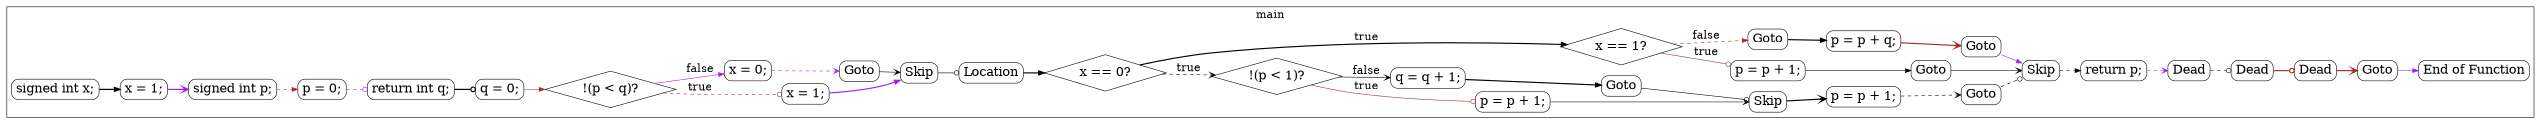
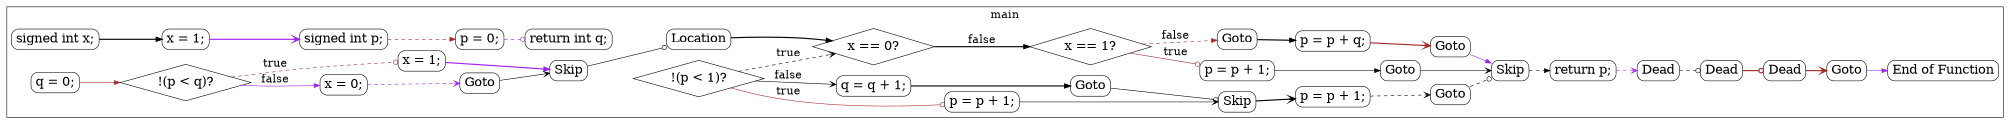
  digraph {
    color=black
    compound=true
    fontsize=20
    rankdir=LR
    node [fontsize=22 shape=Mrecord]
    edge [arrowhead=normal color=black style=solid]
    n1 [label="signed int x;"]
    n2 [label="x = 1;"]
    n3 [label="signed int p;"]
    n4 [label="p = 0;"]
    n5 [label="return int q;"]
    n6 [label="q = 0;"]
    n7 [label="!(p \< q)?" shape=diamond]
    n8 [label="x = 1;"]
    n9 [label="x = 0;"]
    n10 [label=Skip]
    n11 [label=Goto]
    n12 [label=Location]
    n13 [label="x == 0?" shape=diamond]
    n14 [label="!(p \< 1)?" shape=diamond]
    n15 [label="x == 1?" shape=diamond]
    n16 [label="p = p + 1;"]
    n17 [label="q = q + 1;"]
    n18 [label="p = p + 1;"]
    n19 [label=Goto]
    n20 [label=Skip]
    n21 [label=Goto]
    n22 [label=Goto]
    n23 [label="p = p + q;"]
    n24 [label="p = p + 1;"]
    n25 [label=Skip]
    n26 [label=Goto]
    n27 [label=Goto]
    n28 [label="return p;"]
    n29 [label=Dead]
    n30 [label=Dead]
    n31 [label=Dead]
    n32 [label=Goto]
    n33 [label="End of Function"]
    subgraph cluster_1 {
      label=main
      n1
      n2
      n3
      n4
      n5
      n6
      n7
      n8
      n9
      n10
      n11
      n12
      n13
      n14
      n15
      n16
      n17
      n18
      n19
      n20
      n21
      n22
      n23
      n24
      n25
      n26
      n27
      n28
      n29
      n30
      n31
      n32
      n33
    }
    n1 -> n2 [style=bold]
    n2 -> n3 [arrowhead=vee color=purple style=bold]
    n3 -> n4 [color=brown style=dashed]
    n4 -> n5 [arrowhead=odot color=purple style=dashed]
-   n5 -> n6 [arrowhead=odot style=bold]
    n6 -> n7 [color=brown]
    n7 -> n8 [arrowhead=odot color=brown fontsize=20 label=true style=dashed]
    n7 -> n9 [color=purple fontsize=20 label=false]
    n8 -> n10 [color=purple style=bold]
    n9 -> n11 [arrowhead=vee color=purple style=dashed]
    n10 -> n12 [arrowhead=odot]
    n11 -> n10 [arrowhead=vee]
    n12 -> n13 [style=bold]
-   n13 -> n14 [arrowhead=vee fontsize=20 label=true style=dashed]
-   n13 -> n15 [fontsize=20 label=true style=bold]
+   n14 -> n13 [arrowhead=vee fontsize=20 label=true style=dashed]
+   n13 -> n15 [fontsize=20 label=false style=bold]
    n14 -> n16 [arrowhead=odot color=brown fontsize=20 label=true]
    n14 -> n17 [arrowhead=vee fontsize=20 label=false]
    n15 -> n18 [arrowhead=odot color=brown fontsize=20 label=true]
    n15 -> n19 [color=brown fontsize=20 label=false style=dashed]
    n16 -> n20 [arrowhead=vee]
    n17 -> n21 [style=bold]
    n18 -> n22
    n19 -> n23 [style=bold]
    n20 -> n24 [arrowhead=vee style=bold]
    n21 -> n20 [arrowhead=odot]
    n22 -> n25 [arrowhead=vee]
    n23 -> n26 [arrowhead=vee color=brown style=bold]
    n24 -> n27 [arrowhead=vee style=dashed]
    n25 -> n28 [style=dashed]
    n26 -> n25 [color=purple]
    n27 -> n25 [arrowhead=odot style=dashed]
    n28 -> n29 [arrowhead=vee color=purple style=dashed]
    n29 -> n30 [arrowhead=odot style=dashed]
    n30 -> n31 [arrowhead=odot color=brown style=bold]
    n31 -> n32 [arrowhead=vee color=brown style=bold]
    n32 -> n33 [color=purple]
  }
